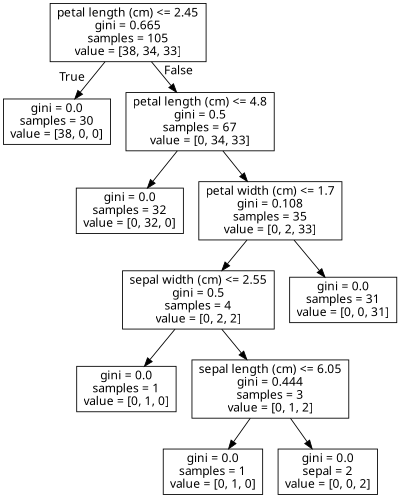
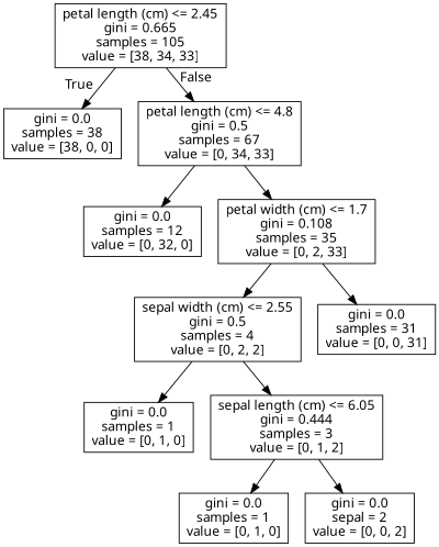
  digraph {
    fontname="Noto Sans"
    node [fontname="Noto Sans" shape=box]
    edge [fontname="Noto Sans"]
    n1 [label="petal length (cm) <= 2.45\ngini = 0.665\nsamples = 105\nvalue = [38, 34, 33]"]
-   n2 [label="gini = 0.0\nsamples = 30\nvalue = [38, 0, 0]"]
+   n2 [label="gini = 0.0\nsamples = 38\nvalue = [38, 0, 0]"]
    n3 [label="petal length (cm) <= 4.8\ngini = 0.5\nsamples = 67\nvalue = [0, 34, 33]"]
-   n4 [label="gini = 0.0\nsamples = 32\nvalue = [0, 32, 0]"]
+   n4 [label="gini = 0.0\nsamples = 12\nvalue = [0, 32, 0]"]
    n5 [label="petal width (cm) <= 1.7\ngini = 0.108\nsamples = 35\nvalue = [0, 2, 33]"]
    n6 [label="sepal width (cm) <= 2.55\ngini = 0.5\nsamples = 4\nvalue = [0, 2, 2]"]
    n7 [label="gini = 0.0\nsamples = 31\nvalue = [0, 0, 31]"]
    n8 [label="gini = 0.0\nsamples = 1\nvalue = [0, 1, 0]"]
    n9 [label="sepal length (cm) <= 6.05\ngini = 0.444\nsamples = 3\nvalue = [0, 1, 2]"]
    n10 [label="gini = 0.0\nsamples = 1\nvalue = [0, 1, 0]"]
    n11 [label="gini = 0.0\nsepal = 2\nvalue = [0, 0, 2]"]
    n1 -> n2 [headlabel=True labelangle=45 labeldistance=2.5]
    n1 -> n3 [headlabel=False labelangle=-45 labeldistance=2.5]
    n3 -> n4
    n3 -> n5
    n5 -> n6
    n5 -> n7
    n6 -> n8
    n6 -> n9
    n9 -> n10
    n9 -> n11
  }
